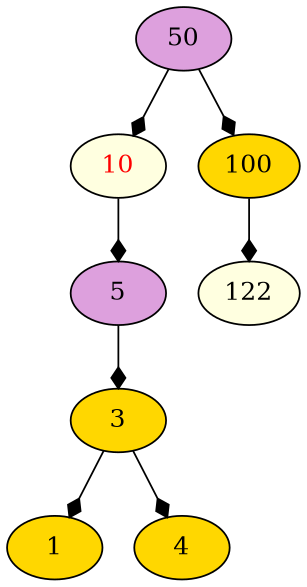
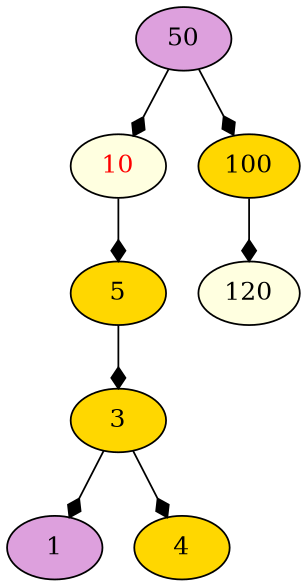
  digraph {
    node [fillcolor=gold style=filled]
    edge [arrowhead=diamond]
    n1 [fillcolor=plum label=50]
    n2 [fillcolor=lightyellow fontcolor=red label=10]
    n3 [label=100]
-   n4 [fillcolor=plum label=5]
-   n5 [fillcolor=lightyellow label=122]
+   n4 [label=5]
+   n5 [fillcolor=lightyellow label=120]
    n6 [label=3]
-   n7 [label=1]
+   n7 [fillcolor=plum label=1]
    n8 [label=4]
    n1 -> n2
    n1 -> n3
    n2 -> n4
    n3 -> n5
    n4 -> n6
    n6 -> n7
    n6 -> n8
  }
